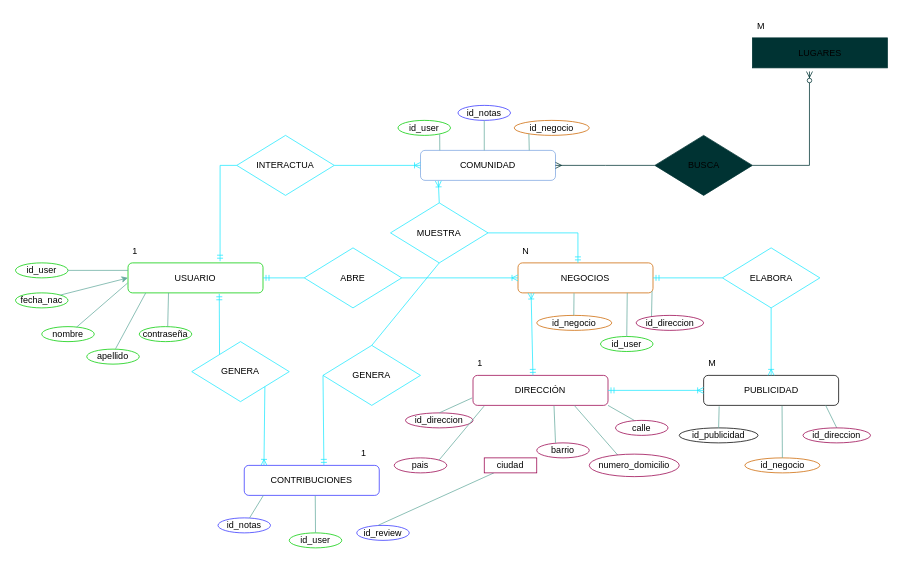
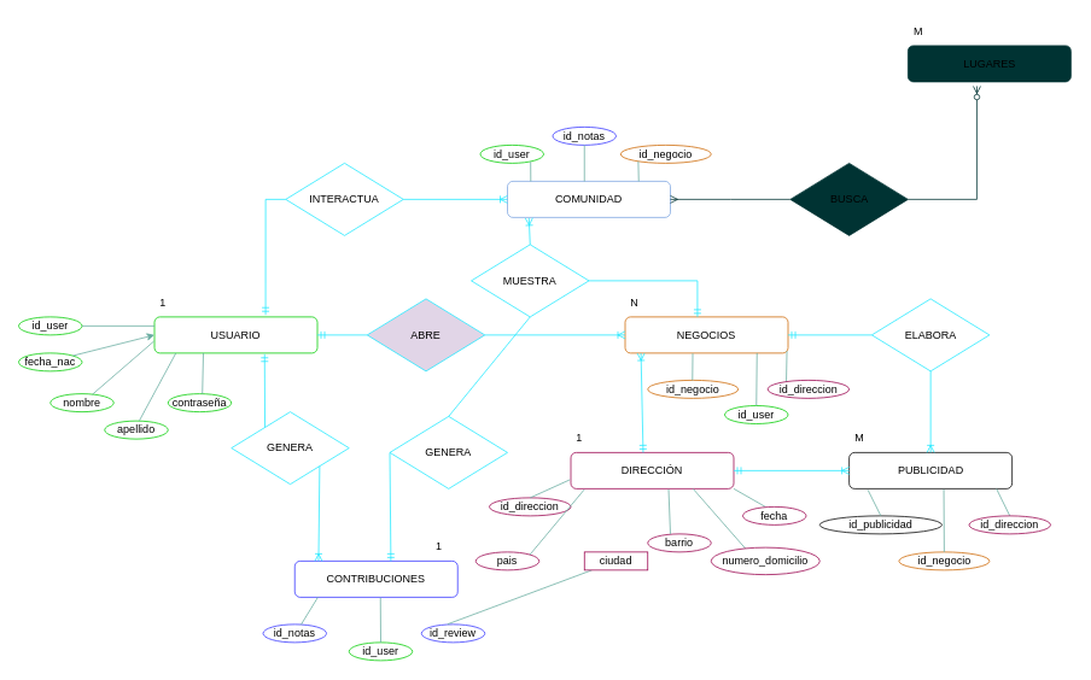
  <mxCell id="0" />
  <mxCell id="1" parent="0" />
  <mxCell id="2" value="M" style="text;strokeColor=#FFFFFF;fillColor=none;spacingLeft=4;spacingRight=4;overflow=hidden;rotatable=0;points=[[0,0.5],[1,0.5]];portConstraint=eastwest;fontSize=12;whiteSpace=wrap;html=1;" parent="1" vertex="1"><mxGeometry x="1002.5" y="20" width="40" height="30" as="geometry" /></mxCell>
  <mxCell id="3" value="USUARIO" style="rounded=1;whiteSpace=wrap;html=1;strokeColor=#00CC00;" parent="1" vertex="1"><mxGeometry x="170" y="350" width="180" height="40" as="geometry" /></mxCell>
- <mxCell id="4" value="LUGARES" style="whiteSpace=wrap;html=1;strokeColor=#003333;fillColor=#003333;rounded=0;" parent="1" vertex="1"><mxGeometry x="1002.5" y="50" width="180" height="40" as="geometry" /></mxCell>
+ <mxCell id="4" value="LUGARES" style="rounded=1;whiteSpace=wrap;html=1;strokeColor=#003333;fillColor=#003333;" parent="1" vertex="1"><mxGeometry x="1002.5" y="50" width="180" height="40" as="geometry" /></mxCell>
  <mxCell id="5" value="BUSCA" style="rhombus;whiteSpace=wrap;html=1;strokeColor=#003333;fillColor=#003333;" parent="1" vertex="1"><mxGeometry x="872.5" y="180" width="130" height="80" as="geometry" /></mxCell>
  <mxCell id="6" value="NEGOCIOS" style="rounded=1;whiteSpace=wrap;html=1;strokeColor=#CC6600;" parent="1" vertex="1"><mxGeometry x="690" y="350" width="180" height="40" as="geometry" /></mxCell>
  <mxCell id="7" value="contraseña" style="ellipse;whiteSpace=wrap;html=1;strokeColor=#00CC00;" parent="1" vertex="1"><mxGeometry x="185" y="435" width="70" height="20" as="geometry" /></mxCell>
  <mxCell id="8" value="id_negocio" style="ellipse;whiteSpace=wrap;html=1;strokeColor=#CC6600;" parent="1" vertex="1"><mxGeometry x="715" y="420" width="100" height="20" as="geometry" /></mxCell>
  <mxCell id="9" value="id_user" style="ellipse;whiteSpace=wrap;html=1;strokeColor=#00CC00;" parent="1" vertex="1"><mxGeometry x="800" y="448.16" width="70" height="20" as="geometry" /></mxCell>
  <mxCell id="10" value="nombre" style="ellipse;whiteSpace=wrap;html=1;strokeColor=#00CC00;" parent="1" vertex="1"><mxGeometry x="55" y="435" width="70" height="20" as="geometry" /></mxCell>
  <mxCell id="11" value="apellido" style="ellipse;whiteSpace=wrap;html=1;strokeColor=#00CC00;" parent="1" vertex="1"><mxGeometry x="115" y="465" width="70" height="20" as="geometry" /></mxCell>
  <mxCell id="12" value="id_user" style="ellipse;whiteSpace=wrap;html=1;strokeColor=#00CC00;" parent="1" vertex="1"><mxGeometry x="20" y="350" width="70" height="20" as="geometry" /></mxCell>
  <mxCell id="13" value="INTERACTUA" style="rhombus;whiteSpace=wrap;html=1;strokeColor=#1FE9FF;" parent="1" vertex="1"><mxGeometry x="315" y="180" width="130" height="80" as="geometry" /></mxCell>
  <mxCell id="14" value="id_notas" style="ellipse;whiteSpace=wrap;html=1;strokeColor=#3333FF;" parent="1" vertex="1"><mxGeometry x="290" y="690" width="70" height="20" as="geometry" /></mxCell>
  <mxCell id="15" value="CONTRIBUCIONES" style="rounded=1;whiteSpace=wrap;html=1;strokeColor=#3333FF;" parent="1" vertex="1"><mxGeometry x="325" y="620" width="180" height="40" as="geometry" /></mxCell>
  <mxCell id="16" value="ELABORA" style="rhombus;whiteSpace=wrap;html=1;strokeColor=#1FE9FF;" parent="1" vertex="1"><mxGeometry x="962.5" y="330" width="130" height="80" as="geometry" /></mxCell>
  <mxCell id="17" value="PUBLICIDAD" style="rounded=1;whiteSpace=wrap;html=1;" parent="1" vertex="1"><mxGeometry x="937.5" y="500" width="180" height="40" as="geometry" /></mxCell>
  <mxCell id="18" value="N" style="text;strokeColor=none;fillColor=none;spacingLeft=4;spacingRight=4;overflow=hidden;rotatable=0;points=[[0,0.5],[1,0.5]];portConstraint=eastwest;fontSize=12;whiteSpace=wrap;html=1;" parent="1" vertex="1"><mxGeometry x="690" y="320" width="40" height="30" as="geometry" /></mxCell>
  <mxCell id="19" value="1" style="text;strokeColor=none;fillColor=none;spacingLeft=4;spacingRight=4;overflow=hidden;rotatable=0;points=[[0,0.5],[1,0.5]];portConstraint=eastwest;fontSize=12;whiteSpace=wrap;html=1;" parent="1" vertex="1"><mxGeometry x="170" y="320" width="40" height="30" as="geometry" /></mxCell>
  <mxCell id="20" value="M" style="text;strokeColor=none;fillColor=none;spacingLeft=4;spacingRight=4;overflow=hidden;rotatable=0;points=[[0,0.5],[1,0.5]];portConstraint=eastwest;fontSize=12;whiteSpace=wrap;html=1;" parent="1" vertex="1"><mxGeometry x="937.5" y="470" width="40" height="30" as="geometry" /></mxCell>
  <mxCell id="21" value="COMUNIDAD" style="rounded=1;whiteSpace=wrap;html=1;strokeColor=#7EA6E0;" parent="1" vertex="1"><mxGeometry x="560" y="200" width="180" height="40" as="geometry" /></mxCell>
- <mxCell id="22" value="id_publicidad" style="ellipse;whiteSpace=wrap;html=1;strokeColor=default;" parent="1" vertex="1"><mxGeometry x="905" y="570" width="105" height="20" as="geometry" /></mxCell>
+ <mxCell id="22" value="id_publicidad" style="ellipse;whiteSpace=wrap;html=1;strokeColor=default;" parent="1" vertex="1"><mxGeometry x="905" y="570" width="135" height="20" as="geometry" /></mxCell>
  <mxCell id="23" value="id_negocio" style="ellipse;whiteSpace=wrap;html=1;strokeColor=#CC6600;" parent="1" vertex="1"><mxGeometry x="992.5" y="610" width="100" height="20" as="geometry" /></mxCell>
  <mxCell id="24" value="" style="endArrow=none;html=1;rounded=0;entryX=0.115;entryY=1.033;entryDx=0;entryDy=0;entryPerimeter=0;exitX=0.5;exitY=0;exitDx=0;exitDy=0;strokeColor=#67AB9F;" parent="1" source="22" target="17" edge="1"><mxGeometry width="50" height="50" relative="1" as="geometry"><mxPoint x="752.5" y="430" as="sourcePoint" /><mxPoint x="802.5" y="380" as="targetPoint" /></mxGeometry></mxCell>
  <mxCell id="25" value="" style="endArrow=none;html=1;rounded=0;exitX=0.5;exitY=0;exitDx=0;exitDy=0;entryX=0.581;entryY=1.017;entryDx=0;entryDy=0;entryPerimeter=0;strokeColor=#67AB9F;" parent="1" source="23" target="17" edge="1"><mxGeometry width="50" height="50" relative="1" as="geometry"><mxPoint x="752.5" y="430" as="sourcePoint" /><mxPoint x="802.5" y="380" as="targetPoint" /></mxGeometry></mxCell>
  <mxCell id="26" value="" style="endArrow=none;html=1;rounded=0;exitX=0.5;exitY=0;exitDx=0;exitDy=0;entryX=0.904;entryY=1;entryDx=0;entryDy=0;entryPerimeter=0;strokeColor=#67AB9F;" parent="1" target="17" edge="1" source="35"><mxGeometry width="50" height="50" relative="1" as="geometry"><mxPoint x="1140.992" y="590" as="sourcePoint" /><mxPoint x="1132.5" y="500" as="targetPoint" /></mxGeometry></mxCell>
- <mxCell id="27" value="ABRE" style="rhombus;whiteSpace=wrap;html=1;strokeColor=#1FE9FF;" parent="1" vertex="1"><mxGeometry x="405" y="330" width="130" height="80" as="geometry" /></mxCell>
+ <mxCell id="27" value="ABRE" style="rhombus;whiteSpace=wrap;html=1;strokeColor=#1FE9FF;fillColor=#e1d5e7;" parent="1" vertex="1"><mxGeometry x="405" y="330" width="130" height="80" as="geometry" /></mxCell>
  <mxCell id="28" value="" style="endArrow=none;html=1;rounded=0;entryX=0.993;entryY=0.94;entryDx=0;entryDy=0;entryPerimeter=0;strokeColor=#67AB9F;exitX=0.228;exitY=0.147;exitDx=0;exitDy=0;exitPerimeter=0;" parent="1" source="34" target="6" edge="1"><mxGeometry width="50" height="50" relative="1" as="geometry"><mxPoint x="890" y="410" as="sourcePoint" /><mxPoint x="910" y="380" as="targetPoint" /></mxGeometry></mxCell>
  <mxCell id="29" value="" style="endArrow=none;html=1;rounded=0;exitX=0.5;exitY=0;exitDx=0;exitDy=0;entryX=0.476;entryY=1.046;entryDx=0;entryDy=0;entryPerimeter=0;strokeColor=#67AB9F;" parent="1" source="9" edge="1"><mxGeometry width="50" height="50" relative="1" as="geometry"><mxPoint x="920" y="428.16" as="sourcePoint" /><mxPoint x="835.68" y="390" as="targetPoint" /></mxGeometry></mxCell>
  <mxCell id="30" value="" style="endArrow=none;html=1;rounded=0;exitX=1;exitY=0;exitDx=0;exitDy=0;entryX=0.415;entryY=1.01;entryDx=0;entryDy=0;entryPerimeter=0;strokeColor=#67AB9F;" parent="1" target="6" edge="1"><mxGeometry width="50" height="50" relative="1" as="geometry"><mxPoint x="764.375" y="419.999" as="sourcePoint" /><mxPoint x="765.62" y="386.95" as="targetPoint" /></mxGeometry></mxCell>
  <mxCell id="31" value="" style="endArrow=none;html=1;rounded=0;entryX=0.3;entryY=1.003;entryDx=0;entryDy=0;entryPerimeter=0;exitX=0.542;exitY=0.005;exitDx=0;exitDy=0;exitPerimeter=0;strokeColor=#67AB9F;" parent="1" source="7" target="3" edge="1"><mxGeometry width="50" height="50" relative="1" as="geometry"><mxPoint x="260" y="490" as="sourcePoint" /><mxPoint x="310" y="440" as="targetPoint" /></mxGeometry></mxCell>
  <mxCell id="32" value="" style="endArrow=none;html=1;rounded=0;entryX=0.131;entryY=1.004;entryDx=0;entryDy=0;entryPerimeter=0;exitX=0.548;exitY=-0.019;exitDx=0;exitDy=0;exitPerimeter=0;strokeColor=#67AB9F;" parent="1" source="11" target="3" edge="1"><mxGeometry width="50" height="50" relative="1" as="geometry"><mxPoint x="170" y="490" as="sourcePoint" /><mxPoint x="220" y="440" as="targetPoint" /></mxGeometry></mxCell>
  <mxCell id="33" value="" style="endArrow=none;html=1;rounded=0;exitX=0.663;exitY=0.036;exitDx=0;exitDy=0;exitPerimeter=0;entryX=-0.003;entryY=0.671;entryDx=0;entryDy=0;entryPerimeter=0;strokeColor=#67AB9F;" parent="1" source="10" target="3" edge="1"><mxGeometry width="50" height="50" relative="1" as="geometry"><mxPoint x="170" y="490" as="sourcePoint" /><mxPoint x="220" y="440" as="targetPoint" /></mxGeometry></mxCell>
  <mxCell id="34" value="id_direccion" style="ellipse;whiteSpace=wrap;html=1;strokeColor=#99004D;" parent="1" vertex="1"><mxGeometry x="847.5" y="420" width="90" height="20" as="geometry" /></mxCell>
  <mxCell id="35" value="id_direccion" style="ellipse;whiteSpace=wrap;html=1;strokeColor=#99004D;" parent="1" vertex="1"><mxGeometry x="1070" y="570" width="90" height="20" as="geometry" /></mxCell>
  <mxCell id="36" value="" style="fontSize=12;html=1;endArrow=ERzeroToMany;endFill=1;rounded=0;exitX=1;exitY=0.5;exitDx=0;exitDy=0;entryX=0.423;entryY=1.121;entryDx=0;entryDy=0;strokeColor=#003333;entryPerimeter=0;edgeStyle=orthogonalEdgeStyle;" parent="1" source="5" target="4" edge="1"><mxGeometry width="100" height="100" relative="1" as="geometry"><mxPoint x="645" y="330" as="sourcePoint" /><mxPoint x="735" y="80" as="targetPoint" /></mxGeometry></mxCell>
  <mxCell id="37" value="" style="edgeStyle=orthogonalEdgeStyle;fontSize=12;html=1;endArrow=ERmany;rounded=0;exitX=0;exitY=0.5;exitDx=0;exitDy=0;strokeColor=#003333;" parent="1" source="5" edge="1"><mxGeometry width="100" height="100" relative="1" as="geometry"><mxPoint x="500" y="180" as="sourcePoint" /><mxPoint x="740" y="220" as="targetPoint" /></mxGeometry></mxCell>
  <mxCell id="38" value="id_user" style="ellipse;whiteSpace=wrap;html=1;strokeColor=#00CC00;" parent="1" vertex="1"><mxGeometry x="530" y="160" width="70" height="20" as="geometry" /></mxCell>
  <mxCell id="39" value="id_notas" style="ellipse;whiteSpace=wrap;html=1;strokeColor=#3333FF;" parent="1" vertex="1"><mxGeometry x="610" y="140" width="70" height="20" as="geometry" /></mxCell>
  <mxCell id="40" value="id_user" style="ellipse;whiteSpace=wrap;html=1;strokeColor=#00CC00;" parent="1" vertex="1"><mxGeometry x="385" y="710" width="70" height="20" as="geometry" /></mxCell>
  <mxCell id="41" value="" style="endArrow=none;html=1;rounded=0;exitX=0.599;exitY=0.017;exitDx=0;exitDy=0;exitPerimeter=0;entryX=0.142;entryY=0.999;entryDx=0;entryDy=0;entryPerimeter=0;strokeColor=#67AB9F;" parent="1" source="14" target="15" edge="1"><mxGeometry width="50" height="50" relative="1" as="geometry"><mxPoint x="530" y="480" as="sourcePoint" /><mxPoint x="350" y="670" as="targetPoint" /></mxGeometry></mxCell>
  <mxCell id="42" value="fecha_nac" style="ellipse;whiteSpace=wrap;html=1;strokeColor=#00CC00;" parent="1" vertex="1"><mxGeometry x="20" y="390" width="70" height="20" as="geometry" /></mxCell>
  <mxCell id="43" value="" style="endArrow=classic;html=1;rounded=0;exitX=1;exitY=0;exitDx=0;exitDy=0;entryX=0;entryY=0.5;entryDx=0;entryDy=0;strokeColor=#67AB9F;" parent="1" source="42" target="3" edge="1"><mxGeometry width="50" height="50" relative="1" as="geometry"><mxPoint x="140" y="380" as="sourcePoint" /><mxPoint x="370" y="320" as="targetPoint" /></mxGeometry></mxCell>
  <mxCell id="44" value="GENERA" style="rhombus;whiteSpace=wrap;html=1;strokeColor=#1FE9FF;" parent="1" vertex="1"><mxGeometry x="255" y="455" width="130" height="80" as="geometry" /></mxCell>
  <mxCell id="45" value="" style="endArrow=none;html=1;rounded=0;exitX=1;exitY=0.5;exitDx=0;exitDy=0;entryX=0;entryY=0.25;entryDx=0;entryDy=0;strokeColor=#67AB9F;" parent="1" source="12" target="3" edge="1"><mxGeometry width="50" height="50" relative="1" as="geometry"><mxPoint x="260" y="430" as="sourcePoint" /><mxPoint x="310" y="380" as="targetPoint" /></mxGeometry></mxCell>
  <mxCell id="46" value="" style="edgeStyle=orthogonalEdgeStyle;fontSize=12;html=1;endArrow=ERmandOne;rounded=0;entryX=0.682;entryY=-0.056;entryDx=0;entryDy=0;entryPerimeter=0;exitX=0;exitY=0.5;exitDx=0;exitDy=0;strokeColor=#1FE9FF;" parent="1" source="13" target="3" edge="1"><mxGeometry width="100" height="100" relative="1" as="geometry"><mxPoint x="560" y="450" as="sourcePoint" /><mxPoint x="660" y="350" as="targetPoint" /></mxGeometry></mxCell>
  <mxCell id="47" value="" style="fontSize=12;html=1;endArrow=ERoneToMany;rounded=0;entryX=0;entryY=0.5;entryDx=0;entryDy=0;exitX=1;exitY=0.5;exitDx=0;exitDy=0;strokeColor=#1FE9FF;" parent="1" source="13" target="21" edge="1"><mxGeometry width="100" height="100" relative="1" as="geometry"><mxPoint x="555" y="420" as="sourcePoint" /><mxPoint x="655" y="320" as="targetPoint" /></mxGeometry></mxCell>
- <mxCell id="48" value="id_review" style="ellipse;whiteSpace=wrap;html=1;strokeColor=#3333FF;" parent="1" vertex="1"><mxGeometry x="475" y="700" width="70" height="20" as="geometry" /></mxCell>
+ <mxCell id="48" value="id_review" style="ellipse;whiteSpace=wrap;html=1;strokeColor=#3333FF;" parent="1" vertex="1"><mxGeometry x="465" y="690" width="70" height="20" as="geometry" /></mxCell>
  <mxCell id="49" value="" style="fontSize=12;html=1;endArrow=ERmandOne;rounded=0;entryX=0.676;entryY=1.03;entryDx=0;entryDy=0;entryPerimeter=0;exitX=0.285;exitY=0.211;exitDx=0;exitDy=0;exitPerimeter=0;strokeColor=#1FE9FF;" parent="1" source="44" target="3" edge="1"><mxGeometry width="100" height="100" relative="1" as="geometry"><mxPoint x="292" y="470" as="sourcePoint" /><mxPoint x="660" y="350" as="targetPoint" /></mxGeometry></mxCell>
  <mxCell id="50" value="" style="fontSize=12;html=1;endArrow=ERoneToMany;rounded=0;exitX=1;exitY=1;exitDx=0;exitDy=0;entryX=0.146;entryY=0;entryDx=0;entryDy=0;entryPerimeter=0;strokeColor=#1FE9FF;" parent="1" source="44" target="15" edge="1"><mxGeometry width="100" height="100" relative="1" as="geometry"><mxPoint x="440" y="540" as="sourcePoint" /><mxPoint x="350" y="590" as="targetPoint" /></mxGeometry></mxCell>
  <mxCell id="51" value="" style="fontSize=12;html=1;endArrow=ERmandOne;rounded=0;exitX=0;exitY=0.5;exitDx=0;exitDy=0;strokeColor=#1FE9FF;" parent="1" source="27" target="3" edge="1"><mxGeometry width="100" height="100" relative="1" as="geometry"><mxPoint x="440" y="380" as="sourcePoint" /><mxPoint x="350" y="380" as="targetPoint" /></mxGeometry></mxCell>
  <mxCell id="52" value="" style="fontSize=12;html=1;endArrow=ERoneToMany;rounded=0;exitX=1;exitY=0.5;exitDx=0;exitDy=0;entryX=0;entryY=0.5;entryDx=0;entryDy=0;strokeColor=#1FE9FF;" parent="1" source="27" target="6" edge="1"><mxGeometry width="100" height="100" relative="1" as="geometry"><mxPoint x="560" y="450" as="sourcePoint" /><mxPoint x="680" y="350" as="targetPoint" /></mxGeometry></mxCell>
  <mxCell id="53" value="" style="endArrow=none;html=1;rounded=0;exitX=0.5;exitY=0;exitDx=0;exitDy=0;entryX=0.526;entryY=1.013;entryDx=0;entryDy=0;entryPerimeter=0;strokeColor=#67AB9F;" parent="1" source="40" target="15" edge="1"><mxGeometry width="50" height="50" relative="1" as="geometry"><mxPoint x="410" y="580" as="sourcePoint" /><mxPoint x="460" y="530" as="targetPoint" /></mxGeometry></mxCell>
  <mxCell id="54" value="" style="endArrow=none;html=1;rounded=0;exitX=0.411;exitY=-0.011;exitDx=0;exitDy=0;exitPerimeter=0;strokeColor=#67AB9F;" parent="1" source="48" target="74" edge="1"><mxGeometry width="50" height="50" relative="1" as="geometry"><mxPoint x="500" y="680" as="sourcePoint" /><mxPoint x="460" y="650" as="targetPoint" /></mxGeometry></mxCell>
  <mxCell id="55" value="DIRECCIÓN" style="rounded=1;whiteSpace=wrap;html=1;strokeColor=#99004D;" parent="1" vertex="1"><mxGeometry x="630" y="500" width="180" height="40" as="geometry" /></mxCell>
  <mxCell id="56" value="" style="fontSize=12;html=1;endArrow=ERoneToMany;startArrow=ERmandOne;rounded=0;entryX=0;entryY=0.5;entryDx=0;entryDy=0;exitX=1;exitY=0.5;exitDx=0;exitDy=0;strokeColor=#1FE9FF;" parent="1" source="55" target="17" edge="1"><mxGeometry width="100" height="100" relative="1" as="geometry"><mxPoint x="740" y="420" as="sourcePoint" /><mxPoint x="840" y="320" as="targetPoint" /></mxGeometry></mxCell>
  <mxCell id="57" value="" style="fontSize=12;html=1;endArrow=ERoneToMany;startArrow=ERmandOne;rounded=0;entryX=0.097;entryY=1.004;entryDx=0;entryDy=0;exitX=0.444;exitY=0;exitDx=0;exitDy=0;strokeColor=#1FE9FF;exitPerimeter=0;entryPerimeter=0;" parent="1" source="55" target="6" edge="1"><mxGeometry width="100" height="100" relative="1" as="geometry"><mxPoint x="620" y="440" as="sourcePoint" /><mxPoint x="748" y="440" as="targetPoint" /></mxGeometry></mxCell>
  <mxCell id="58" value="1" style="text;strokeColor=none;fillColor=none;spacingLeft=4;spacingRight=4;overflow=hidden;rotatable=0;points=[[0,0.5],[1,0.5]];portConstraint=eastwest;fontSize=12;whiteSpace=wrap;html=1;" parent="1" vertex="1"><mxGeometry x="630" y="470" width="40" height="30" as="geometry" /></mxCell>
  <mxCell id="59" value="" style="fontSize=12;html=1;endArrow=ERmandOne;rounded=0;strokeColor=#1FE9FF;entryX=1;entryY=0.5;entryDx=0;entryDy=0;exitX=0;exitY=0.5;exitDx=0;exitDy=0;" parent="1" source="16" target="6" edge="1"><mxGeometry width="100" height="100" relative="1" as="geometry"><mxPoint x="830" y="450" as="sourcePoint" /><mxPoint x="930" y="350" as="targetPoint" /></mxGeometry></mxCell>
  <mxCell id="60" value="" style="fontSize=12;html=1;endArrow=ERoneToMany;rounded=0;strokeColor=#1FE9FF;entryX=0.5;entryY=0;entryDx=0;entryDy=0;exitX=0.5;exitY=1;exitDx=0;exitDy=0;" parent="1" source="16" target="17" edge="1"><mxGeometry width="100" height="100" relative="1" as="geometry"><mxPoint x="830" y="450" as="sourcePoint" /><mxPoint x="930" y="350" as="targetPoint" /></mxGeometry></mxCell>
  <mxCell id="61" value="id_negocio" style="ellipse;whiteSpace=wrap;html=1;strokeColor=#CC6600;" parent="1" vertex="1"><mxGeometry x="685" y="160" width="100" height="20" as="geometry" /></mxCell>
  <mxCell id="62" value="" style="endArrow=none;html=1;rounded=0;entryX=0.794;entryY=0.928;entryDx=0;entryDy=0;entryPerimeter=0;exitX=0.143;exitY=0;exitDx=0;exitDy=0;exitPerimeter=0;strokeColor=#67AB9F;" parent="1" source="21" target="38" edge="1"><mxGeometry width="50" height="50" relative="1" as="geometry"><mxPoint x="615" y="190" as="sourcePoint" /><mxPoint x="665" y="140" as="targetPoint" /></mxGeometry></mxCell>
  <mxCell id="63" value="" style="endArrow=none;html=1;rounded=0;entryX=0.5;entryY=1;entryDx=0;entryDy=0;strokeColor=#67AB9F;" parent="1" target="39" edge="1"><mxGeometry width="50" height="50" relative="1" as="geometry"><mxPoint x="645" y="200" as="sourcePoint" /><mxPoint x="695" y="170" as="targetPoint" /></mxGeometry></mxCell>
  <mxCell id="64" value="" style="endArrow=none;html=1;rounded=0;entryX=0.195;entryY=0.898;entryDx=0;entryDy=0;entryPerimeter=0;strokeColor=#67AB9F;" parent="1" target="61" edge="1"><mxGeometry width="50" height="50" relative="1" as="geometry"><mxPoint x="705" y="200" as="sourcePoint" /><mxPoint x="755" y="170" as="targetPoint" /></mxGeometry></mxCell>
  <mxCell id="65" value="" style="fontSize=12;html=1;endArrow=ERoneToMany;rounded=0;entryX=0.132;entryY=1.018;entryDx=0;entryDy=0;entryPerimeter=0;strokeColor=#1FE9FF;exitX=0.5;exitY=0;exitDx=0;exitDy=0;" parent="1" source="66" target="21" edge="1"><mxGeometry width="100" height="100" relative="1" as="geometry"><mxPoint x="590" y="290" as="sourcePoint" /><mxPoint x="885" y="230" as="targetPoint" /></mxGeometry></mxCell>
  <mxCell id="66" value="MUESTRA" style="rhombus;whiteSpace=wrap;html=1;strokeColor=#1FE9FF;" parent="1" vertex="1"><mxGeometry x="520" y="270" width="130" height="80" as="geometry" /></mxCell>
  <mxCell id="67" value="GENERA" style="rhombus;whiteSpace=wrap;html=1;strokeColor=#1FE9FF;" parent="1" vertex="1"><mxGeometry x="430" y="460" width="130" height="80" as="geometry" /></mxCell>
  <mxCell id="68" value="" style="endArrow=none;html=1;rounded=0;entryX=0.5;entryY=1;entryDx=0;entryDy=0;exitX=0.5;exitY=0;exitDx=0;exitDy=0;strokeColor=#1FE9FF;" parent="1" source="67" target="66" edge="1"><mxGeometry width="50" height="50" relative="1" as="geometry"><mxPoint x="560" y="430" as="sourcePoint" /><mxPoint x="610" y="380" as="targetPoint" /></mxGeometry></mxCell>
  <mxCell id="69" value="" style="fontSize=12;html=1;endArrow=ERmandOne;rounded=0;entryX=0.59;entryY=0;entryDx=0;entryDy=0;entryPerimeter=0;exitX=0;exitY=0.5;exitDx=0;exitDy=0;strokeColor=#1FE9FF;" parent="1" source="67" target="15" edge="1"><mxGeometry width="100" height="100" relative="1" as="geometry"><mxPoint x="530" y="480" as="sourcePoint" /><mxPoint x="630" y="380" as="targetPoint" /></mxGeometry></mxCell>
  <mxCell id="70" value="1" style="text;strokeColor=none;fillColor=none;spacingLeft=4;spacingRight=4;overflow=hidden;rotatable=0;points=[[0,0.5],[1,0.5]];portConstraint=eastwest;fontSize=12;whiteSpace=wrap;html=1;" vertex="1" parent="1"><mxGeometry x="475" y="590" width="40" height="30" as="geometry" /></mxCell>
  <mxCell id="71" value="" style="fontSize=12;html=1;endArrow=ERmandOne;rounded=0;exitX=1;exitY=0.5;exitDx=0;exitDy=0;edgeStyle=orthogonalEdgeStyle;entryX=0.444;entryY=0;entryDx=0;entryDy=0;entryPerimeter=0;strokeColor=#1FE9FF;" edge="1" parent="1" source="66" target="6"><mxGeometry width="100" height="100" relative="1" as="geometry"><mxPoint x="680" y="320" as="sourcePoint" /><mxPoint x="770" y="310" as="targetPoint" /></mxGeometry></mxCell>
  <mxCell id="72" value="id_direccion" style="ellipse;whiteSpace=wrap;html=1;strokeColor=#99004D;" vertex="1" parent="1"><mxGeometry x="540" y="550" width="90" height="20" as="geometry" /></mxCell>
  <mxCell id="73" value="pais" style="ellipse;whiteSpace=wrap;html=1;strokeColor=#99004D;" vertex="1" parent="1"><mxGeometry x="525" y="610" width="70" height="20" as="geometry" /></mxCell>
  <mxCell id="74" value="ciudad" style="whiteSpace=wrap;html=1;strokeColor=#99004D;rounded=0;" vertex="1" parent="1"><mxGeometry x="645" y="610" width="70" height="20" as="geometry" /></mxCell>
  <mxCell id="75" value="barrio" style="ellipse;whiteSpace=wrap;html=1;strokeColor=#99004D;" vertex="1" parent="1"><mxGeometry x="715" y="590" width="70" height="20" as="geometry" /></mxCell>
  <mxCell id="76" value="" style="endArrow=none;html=1;rounded=0;strokeColor=#67AB9F;exitX=1;exitY=0;exitDx=0;exitDy=0;entryX=0.082;entryY=1.025;entryDx=0;entryDy=0;entryPerimeter=0;" edge="1" parent="1" source="73" target="55"><mxGeometry width="50" height="50" relative="1" as="geometry"><mxPoint x="650" y="560" as="sourcePoint" /><mxPoint x="650" y="510" as="targetPoint" /></mxGeometry></mxCell>
  <mxCell id="77" value="" style="endArrow=none;html=1;rounded=0;strokeColor=#67AB9F;exitX=0.5;exitY=0;exitDx=0;exitDy=0;" edge="1" parent="1" source="72"><mxGeometry width="50" height="50" relative="1" as="geometry"><mxPoint x="629.43" y="585" as="sourcePoint" /><mxPoint x="629" y="530" as="targetPoint" /></mxGeometry></mxCell>
  <mxCell id="78" value="" style="endArrow=none;html=1;rounded=0;strokeColor=#67AB9F;entryX=0.75;entryY=1;entryDx=0;entryDy=0;" edge="1" parent="1" target="55"><mxGeometry width="50" height="50" relative="1" as="geometry"><mxPoint x="826.544" y="610.296" as="sourcePoint" /><mxPoint x="710" y="510" as="targetPoint" /></mxGeometry></mxCell>
  <mxCell id="79" value="" style="endArrow=none;html=1;rounded=0;strokeColor=#67AB9F;exitX=0.5;exitY=0;exitDx=0;exitDy=0;entryX=1;entryY=1;entryDx=0;entryDy=0;" edge="1" parent="1" target="55"><mxGeometry width="50" height="50" relative="1" as="geometry"><mxPoint x="845" y="560" as="sourcePoint" /><mxPoint x="779.71" y="520" as="targetPoint" /></mxGeometry></mxCell>
  <mxCell id="80" value="" style="endArrow=none;html=1;rounded=0;strokeColor=#67AB9F;entryX=0.6;entryY=1.014;entryDx=0;entryDy=0;entryPerimeter=0;" edge="1" parent="1" target="55"><mxGeometry width="50" height="50" relative="1" as="geometry"><mxPoint x="740" y="590" as="sourcePoint" /><mxPoint x="740" y="600" as="targetPoint" /></mxGeometry></mxCell>
  <mxCell id="81" value="numero_domicilio" style="ellipse;whiteSpace=wrap;html=1;strokeColor=#99004D;" vertex="1" parent="1"><mxGeometry x="785" y="605" width="120" height="30" as="geometry" /></mxCell>
- <mxCell id="82" value="calle" style="ellipse;whiteSpace=wrap;html=1;strokeColor=#99004D;" vertex="1" parent="1"><mxGeometry x="820" y="560" width="70" height="20" as="geometry" /></mxCell>
+ <mxCell id="82" value="fecha" style="ellipse;whiteSpace=wrap;html=1;strokeColor=#99004D;" vertex="1" parent="1"><mxGeometry x="820" y="560" width="70" height="20" as="geometry" /></mxCell>
